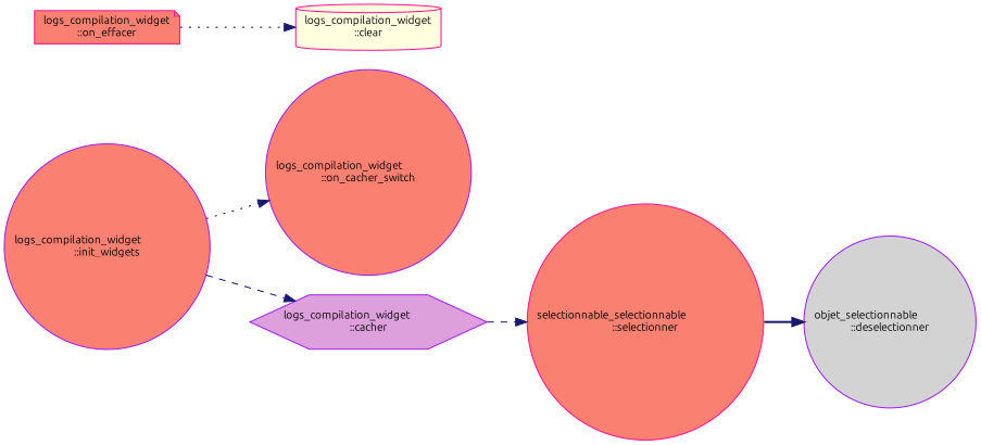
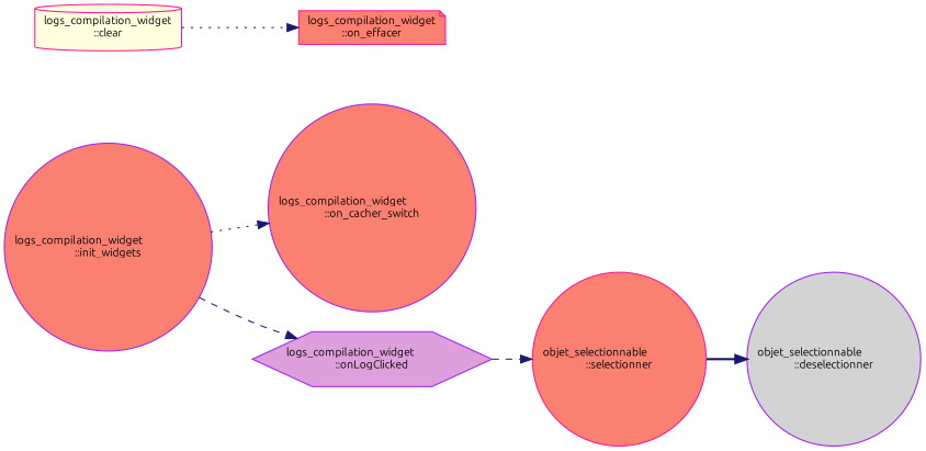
  digraph {
    fontname=Ubuntu
    rankdir=LR
    node [color=purple fillcolor=salmon fontname=Ubuntu fontsize=10 shape=circle style=filled]
    edge [color=midnightblue fontname=Ubuntu fontsize=10 labelfontname=Helvetica labelfontsize=10 style=dotted]
    n1 [fontcolor=black height=0.2 label="logs_compilation_widget\l::init_widgets" width=0.4]
    n2 [height=0.2 label="logs_compilation_widget\l::on_cacher_switch" width=0.4]
-   n3 [fillcolor=plum height=0.2 label="logs_compilation_widget\l::cacher" shape=hexagon width=0.4]
+   n3 [fillcolor=plum height=0.2 label="logs_compilation_widget\l::onLogClicked" shape=hexagon width=0.4]
    n4 [color=deeppink height=0.2 label="logs_compilation_widget\l::on_effacer" shape=note width=0.4]
    n5 [color=deeppink fillcolor=lightyellow height=0.2 label="logs_compilation_widget\l::clear" shape=cylinder width=0.4]
-   n6 [color=deeppink height=0.2 label="selectionnable_selectionnable\l::selectionner" width=0.4]
+   n6 [color=deeppink height=0.2 label="objet_selectionnable\l::selectionner" width=0.4]
    n7 [fillcolor=lightgrey height=0.2 label="objet_selectionnable\l::deselectionner" width=0.4]
    n1 -> n2
    n1 -> n3 [style=dashed]
    n3 -> n6 [style=dashed]
-   n4 -> n5
+   n5 -> n4
    n6 -> n7 [style=bold]
  }
